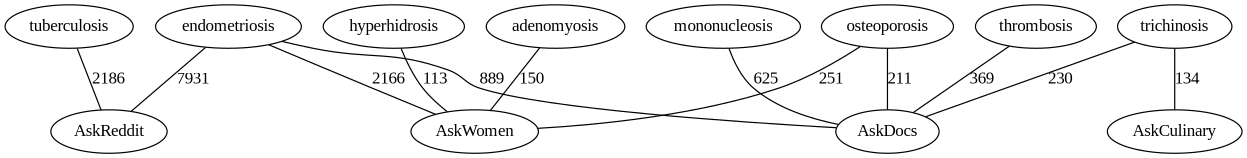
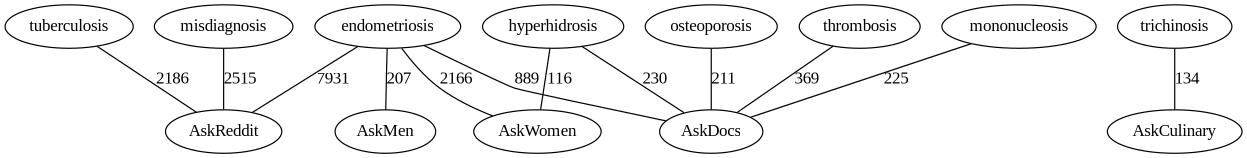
  graph {
    fontname="Liberation Serif"
    node [fontname="Liberation Serif"]
    edge [fontname="Liberation Serif"]
    endometriosis
    AskReddit
    AskWomen
    AskDocs
+   AskMen
    tuberculosis
    osteoporosis
+   misdiagnosis
    thrombosis
    hyperhidrosis
    mononucleosis
-   adenomyosis
    trichinosis
    AskCulinary
    endometriosis -- AskReddit [label=7931]
    endometriosis -- AskWomen [label=2166]
    endometriosis -- AskDocs [label=889]
+   endometriosis -- AskMen [label=207]
    tuberculosis -- AskReddit [label=2186]
-   osteoporosis -- AskWomen [label=251]
    osteoporosis -- AskDocs [label=211]
+   misdiagnosis -- AskReddit [label=2515]
    thrombosis -- AskDocs [label=369]
-   hyperhidrosis -- AskWomen [label=113]
-   trichinosis -- AskDocs [label=230]
-   mononucleosis -- AskDocs [label=625]
-   adenomyosis -- AskWomen [label=150]
+   hyperhidrosis -- AskWomen [label=116]
+   hyperhidrosis -- AskDocs [label=230]
+   mononucleosis -- AskDocs [label=225]
    trichinosis -- AskCulinary [label=134]
  }
